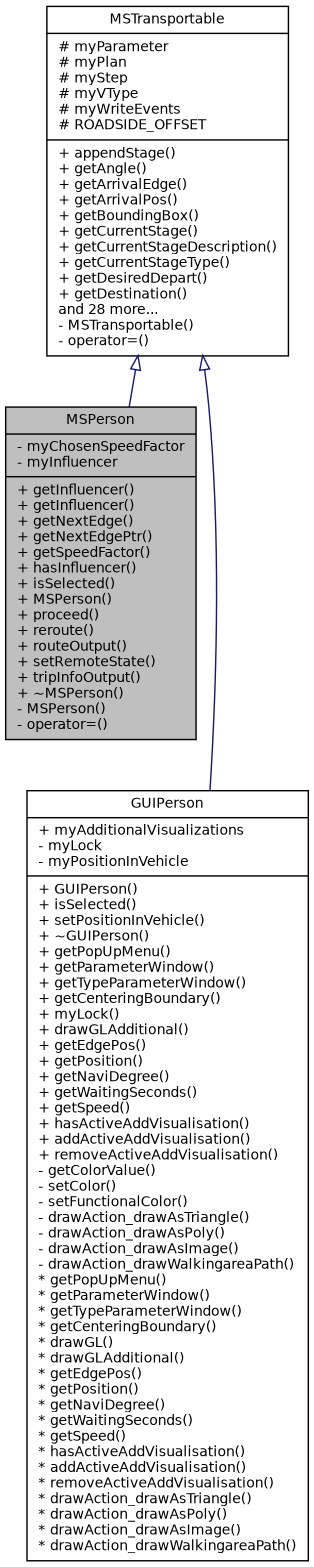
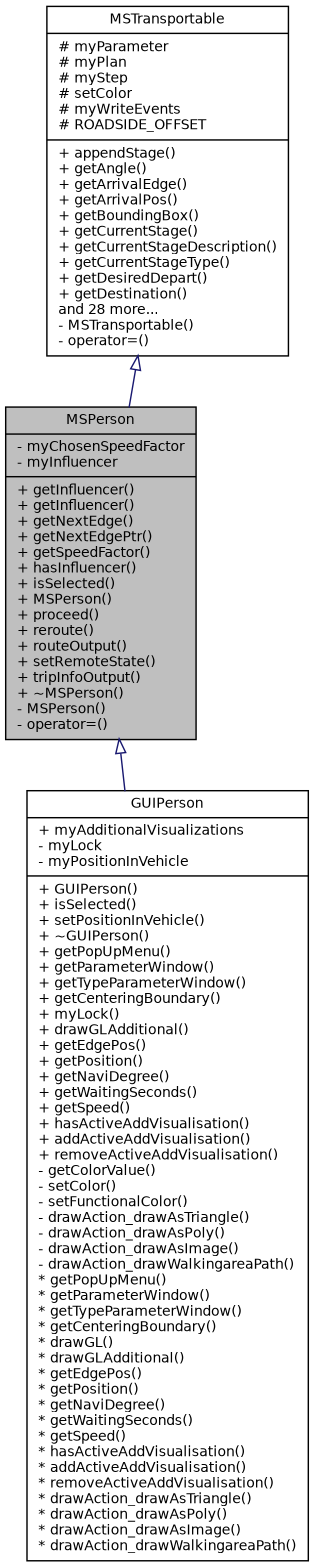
  digraph {
    fontname="DejaVu Sans"
    node [color=black fillcolor=white fontname="DejaVu Sans" fontsize=10 shape=record style=filled]
    edge [arrowtail=onormal color=midnightblue dir=back fontname="DejaVu Sans" fontsize=10 labelfontname=Helvetica labelfontsize=10 style=solid]
    n1 [fillcolor=grey75 fontcolor=black height=0.2 label="{MSPerson\n|- myChosenSpeedFactor\l- myInfluencer\l|+ getInfluencer()\l+ getInfluencer()\l+ getNextEdge()\l+ getNextEdgePtr()\l+ getSpeedFactor()\l+ hasInfluencer()\l+ isSelected()\l+ MSPerson()\l+ proceed()\l+ reroute()\l+ routeOutput()\l+ setRemoteState()\l+ tripInfoOutput()\l+ ~MSPerson()\l- MSPerson()\l- operator=()\l}" width=0.4]
    n2 [height=0.2 label="{GUIPerson\n|+ myAdditionalVisualizations\l- myLock\l- myPositionInVehicle\l|+ GUIPerson()\l+ isSelected()\l+ setPositionInVehicle()\l+ ~GUIPerson()\l+ getPopUpMenu()\l+ getParameterWindow()\l+ getTypeParameterWindow()\l+ getCenteringBoundary()\l+ myLock()\l+ drawGLAdditional()\l+ getEdgePos()\l+ getPosition()\l+ getNaviDegree()\l+ getWaitingSeconds()\l+ getSpeed()\l+ hasActiveAddVisualisation()\l+ addActiveAddVisualisation()\l+ removeActiveAddVisualisation()\l- getColorValue()\l- setColor()\l- setFunctionalColor()\l- drawAction_drawAsTriangle()\l- drawAction_drawAsPoly()\l- drawAction_drawAsImage()\l- drawAction_drawWalkingareaPath()\l* getPopUpMenu()\l* getParameterWindow()\l* getTypeParameterWindow()\l* getCenteringBoundary()\l* drawGL()\l* drawGLAdditional()\l* getEdgePos()\l* getPosition()\l* getNaviDegree()\l* getWaitingSeconds()\l* getSpeed()\l* hasActiveAddVisualisation()\l* addActiveAddVisualisation()\l* removeActiveAddVisualisation()\l* drawAction_drawAsTriangle()\l* drawAction_drawAsPoly()\l* drawAction_drawAsImage()\l* drawAction_drawWalkingareaPath()\l}" width=0.4]
-   n3 [height=0.2 label="{MSTransportable\n|# myParameter\l# myPlan\l# myStep\l# myVType\l# myWriteEvents\l# ROADSIDE_OFFSET\l|+ appendStage()\l+ getAngle()\l+ getArrivalEdge()\l+ getArrivalPos()\l+ getBoundingBox()\l+ getCurrentStage()\l+ getCurrentStageDescription()\l+ getCurrentStageType()\l+ getDesiredDepart()\l+ getDestination()\land 28 more...\l- MSTransportable()\l- operator=()\l}" width=0.4]
-   n3 -> n2
+   n3 [height=0.2 label="{MSTransportable\n|# myParameter\l# myPlan\l# myStep\l# setColor\l# myWriteEvents\l# ROADSIDE_OFFSET\l|+ appendStage()\l+ getAngle()\l+ getArrivalEdge()\l+ getArrivalPos()\l+ getBoundingBox()\l+ getCurrentStage()\l+ getCurrentStageDescription()\l+ getCurrentStageType()\l+ getDesiredDepart()\l+ getDestination()\land 28 more...\l- MSTransportable()\l- operator=()\l}" width=0.4]
+   n1 -> n2
    n3 -> n1
  }
